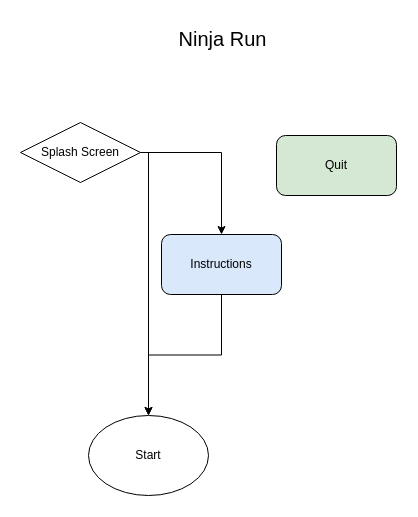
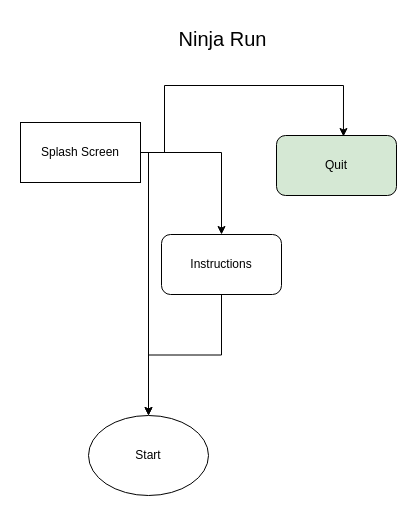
  <mxCell id="0" />
  <mxCell id="1" parent="0" />
  <mxCell id="2" value="Ninja Run" style="text;html=1;align=center;verticalAlign=middle;resizable=0;points=[];autosize=1;strokeColor=none;fillColor=none;fontSize=20;" vertex="1" parent="1"><mxGeometry x="169" y="20" width="106" height="36" as="geometry" /></mxCell>
  <mxCell id="3" style="edgeStyle=orthogonalEdgeStyle;rounded=0;orthogonalLoop=1;jettySize=auto;html=1;" edge="1" parent="1" source="4" target="6"><mxGeometry relative="1" as="geometry"><mxPoint x="236" y="152" as="targetPoint" /></mxGeometry></mxCell>
- <mxCell id="4" value="Splash Screen" style="rhombus;whiteSpace=wrap;html=1;" vertex="1" parent="1"><mxGeometry x="20" y="122" width="120" height="60" as="geometry" /></mxCell>
+ <mxCell id="4" value="Splash Screen" style="rounded=0;whiteSpace=wrap;html=1;" vertex="1" parent="1"><mxGeometry x="20" y="122" width="120" height="60" as="geometry" /></mxCell>
  <mxCell id="5" style="edgeStyle=orthogonalEdgeStyle;rounded=0;orthogonalLoop=1;jettySize=auto;html=1;exitX=0.5;exitY=1;exitDx=0;exitDy=0;entryX=0.5;entryY=0;entryDx=0;entryDy=0;" edge="1" parent="1" source="6" target="10"><mxGeometry relative="1" as="geometry"><mxPoint x="160" y="270" as="targetPoint" /></mxGeometry></mxCell>
- <mxCell id="6" value="Instructions" style="rounded=1;whiteSpace=wrap;html=1;fillColor=#dae8fc;" vertex="1" parent="1"><mxGeometry x="161" y="234" width="120" height="60" as="geometry" /></mxCell>
+ <mxCell id="6" value="Instructions" style="rounded=1;whiteSpace=wrap;html=1;" vertex="1" parent="1"><mxGeometry x="161" y="234" width="120" height="60" as="geometry" /></mxCell>
  <mxCell id="7" value="" style="edgeStyle=orthogonalEdgeStyle;rounded=0;orthogonalLoop=1;jettySize=auto;html=1;exitX=1;exitY=0.5;exitDx=0;exitDy=0;entryX=0.5;entryY=0;entryDx=0;entryDy=0;" edge="1" parent="1" source="4" target="10"><mxGeometry relative="1" as="geometry"><mxPoint x="160" y="270" as="targetPoint" /><mxPoint x="140" y="152" as="sourcePoint" /><Array as="points"><mxPoint x="148" y="152" /></Array></mxGeometry></mxCell>
  <mxCell id="8" value="Quit" style="rounded=1;whiteSpace=wrap;html=1;fillColor=#d5e8d4;" vertex="1" parent="1"><mxGeometry x="276" y="135" width="120" height="60" as="geometry" /></mxCell>
+ <mxCell id="9" style="edgeStyle=orthogonalEdgeStyle;rounded=0;orthogonalLoop=1;jettySize=auto;html=1;entryX=0.558;entryY=0.017;entryDx=0;entryDy=0;entryPerimeter=0;" edge="1" parent="1" source="4" target="8"><mxGeometry relative="1" as="geometry"><Array as="points"><mxPoint x="164" y="152" /><mxPoint x="164" y="85" /><mxPoint x="343" y="85" /></Array></mxGeometry></mxCell>
  <mxCell id="10" value="Start" style="ellipse;whiteSpace=wrap;html=1;" vertex="1" parent="1"><mxGeometry x="88" y="415" width="120" height="80" as="geometry" /></mxCell>
